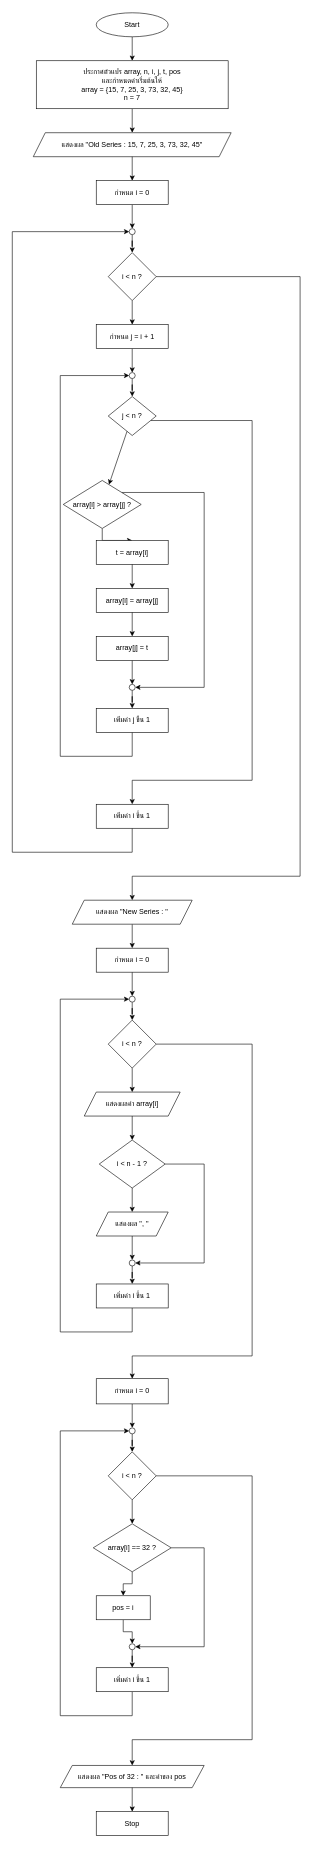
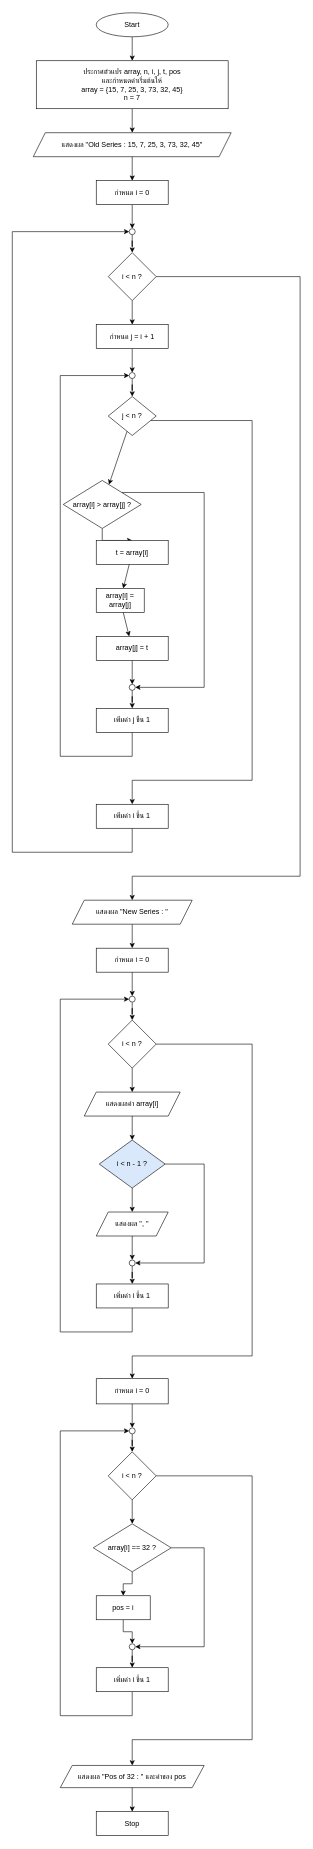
  <mxCell id="0" />
  <mxCell id="1" parent="0" />
  <mxCell id="2" value="" style="edgeStyle=orthogonalEdgeStyle;rounded=0;orthogonalLoop=1;jettySize=auto;html=1;" edge="1" parent="1" source="3" target="61"><mxGeometry relative="1" as="geometry" /></mxCell>
  <mxCell id="3" value="Start" style="ellipse;whiteSpace=wrap;html=1;" vertex="1" parent="1"><mxGeometry x="160" width="120" height="40" as="geometry" y="20" /></mxCell>
  <mxCell id="4" value="แสดงผล &quot;Old Series : 15, 7, 25, 3, 73, 32, 45&quot;" style="shape=parallelogram;perimeter=parallelogramPerimeter;whiteSpace=wrap;html=1;fixedSize=1;" vertex="1" parent="1"><mxGeometry x="55" y="220" width="330" height="40" as="geometry" /></mxCell>
  <mxCell id="5" value="" style="endArrow=classic;html=1;rounded=0;" edge="1" parent="1" source="4" target="7"><mxGeometry width="50" height="50" relative="1" as="geometry"><mxPoint x="220" y="400" as="sourcePoint" /><mxPoint x="270" y="350" as="targetPoint" /></mxGeometry></mxCell>
  <mxCell id="6" value="" style="edgeStyle=orthogonalEdgeStyle;rounded=0;orthogonalLoop=1;jettySize=auto;html=1;" edge="1" parent="1" source="7" target="67"><mxGeometry relative="1" as="geometry" /></mxCell>
  <mxCell id="7" value="กำหนด i = 0" style="rounded=0;whiteSpace=wrap;html=1;" vertex="1" parent="1"><mxGeometry x="160" y="300" width="120" height="40" as="geometry" /></mxCell>
  <mxCell id="8" value="" style="edgeStyle=orthogonalEdgeStyle;rounded=0;orthogonalLoop=1;jettySize=auto;html=1;" edge="1" parent="1" source="10" target="12"><mxGeometry relative="1" as="geometry" /></mxCell>
  <mxCell id="9" style="edgeStyle=orthogonalEdgeStyle;rounded=0;orthogonalLoop=1;jettySize=auto;html=1;entryX=0.5;entryY=0;entryDx=0;entryDy=0;" edge="1" parent="1" source="10" target="30"><mxGeometry relative="1" as="geometry"><Array as="points"><mxPoint x="500" y="460" /><mxPoint x="500" y="1460" /><mxPoint x="220" y="1460" /></Array></mxGeometry></mxCell>
  <mxCell id="10" value="i &amp;lt; n ?" style="rhombus;whiteSpace=wrap;html=1;" vertex="1" parent="1"><mxGeometry x="180" y="420" width="80" height="80" as="geometry" /></mxCell>
  <mxCell id="11" value="" style="edgeStyle=orthogonalEdgeStyle;rounded=0;orthogonalLoop=1;jettySize=auto;html=1;" edge="1" parent="1" source="12" target="65"><mxGeometry relative="1" as="geometry" /></mxCell>
  <mxCell id="12" value="กำหนด j = i + 1" style="rounded=0;whiteSpace=wrap;html=1;" vertex="1" parent="1"><mxGeometry x="160" y="540" width="120" height="40" as="geometry" /></mxCell>
  <mxCell id="13" style="edgeStyle=orthogonalEdgeStyle;rounded=0;orthogonalLoop=1;jettySize=auto;html=1;entryX=0.5;entryY=0;entryDx=0;entryDy=0;" edge="1" parent="1" source="14" target="28"><mxGeometry relative="1" as="geometry"><mxPoint x="380" y="1270" as="targetPoint" /><Array as="points"><mxPoint x="420" y="700" /><mxPoint x="420" y="1300" /><mxPoint x="220" y="1300" /></Array></mxGeometry></mxCell>
  <mxCell id="14" value="j &amp;lt; n ?" style="rhombus;whiteSpace=wrap;html=1;" vertex="1" parent="1"><mxGeometry x="180" y="660" width="80" height="65" as="geometry" /></mxCell>
  <mxCell id="15" value="" style="endArrow=classic;html=1;rounded=0;" edge="1" parent="1" source="14" target="18"><mxGeometry width="50" height="50" relative="1" as="geometry"><mxPoint x="245" y="840" as="sourcePoint" /><mxPoint x="245" y="860" as="targetPoint" /></mxGeometry></mxCell>
  <mxCell id="16" style="edgeStyle=orthogonalEdgeStyle;rounded=0;orthogonalLoop=1;jettySize=auto;html=1;entryX=0.5;entryY=0;entryDx=0;entryDy=0;" edge="1" parent="1" source="18" target="19"><mxGeometry relative="1" as="geometry" /></mxCell>
  <mxCell id="17" style="edgeStyle=orthogonalEdgeStyle;rounded=0;orthogonalLoop=1;jettySize=auto;html=1;entryX=1;entryY=0.5;entryDx=0;entryDy=0;" edge="1" parent="1" source="18" target="63"><mxGeometry relative="1" as="geometry"><mxPoint x="340" y="1140" as="targetPoint" /><Array as="points"><mxPoint x="340" y="820" /><mxPoint x="340" y="1145" /></Array></mxGeometry></mxCell>
  <mxCell id="18" value="array[i] &amp;gt; array[j] ?" style="rhombus;whiteSpace=wrap;html=1;" vertex="1" parent="1"><mxGeometry x="105" y="800" width="130" height="80" as="geometry" /></mxCell>
  <mxCell id="19" value="t = array[i]" style="rounded=0;whiteSpace=wrap;html=1;" vertex="1" parent="1"><mxGeometry x="160" y="900" width="120" height="40" as="geometry" /></mxCell>
  <mxCell id="20" value="" style="endArrow=classic;html=1;rounded=0;" edge="1" parent="1" source="19" target="21"><mxGeometry width="50" height="50" relative="1" as="geometry"><mxPoint x="220" y="1060" as="sourcePoint" /><mxPoint x="270" y="1010" as="targetPoint" /></mxGeometry></mxCell>
- <mxCell id="21" value="array[i] = array[j]" style="rounded=0;whiteSpace=wrap;html=1;" vertex="1" parent="1"><mxGeometry x="160" y="980" width="120" height="40" as="geometry" /></mxCell>
+ <mxCell id="21" value="array[i] = array[j]" style="rounded=0;whiteSpace=wrap;html=1;" vertex="1" parent="1"><mxGeometry x="160" y="980" width="80" height="40" as="geometry" /></mxCell>
  <mxCell id="22" value="" style="endArrow=classic;html=1;rounded=0;" edge="1" parent="1" source="21" target="24"><mxGeometry width="50" height="50" relative="1" as="geometry"><mxPoint x="220" y="1160" as="sourcePoint" /><mxPoint x="270" y="1110" as="targetPoint" /></mxGeometry></mxCell>
  <mxCell id="23" value="" style="edgeStyle=orthogonalEdgeStyle;rounded=0;orthogonalLoop=1;jettySize=auto;html=1;" edge="1" parent="1" source="24" target="63"><mxGeometry relative="1" as="geometry" /></mxCell>
  <mxCell id="24" value="array[j] = t" style="rounded=0;whiteSpace=wrap;html=1;" vertex="1" parent="1"><mxGeometry x="160" y="1060" width="120" height="40" as="geometry" /></mxCell>
  <mxCell id="25" style="edgeStyle=orthogonalEdgeStyle;rounded=0;orthogonalLoop=1;jettySize=auto;html=1;entryX=0;entryY=0.5;entryDx=0;entryDy=0;" edge="1" parent="1" source="26" target="65"><mxGeometry relative="1" as="geometry"><Array as="points"><mxPoint x="220" y="1260" /><mxPoint x="100" y="1260" /><mxPoint x="100" y="625" /></Array></mxGeometry></mxCell>
  <mxCell id="26" value="เพิ่มค่า j ขึ้น 1" style="rounded=0;whiteSpace=wrap;html=1;" vertex="1" parent="1"><mxGeometry x="160" y="1180" width="120" height="40" as="geometry" /></mxCell>
  <mxCell id="27" style="edgeStyle=orthogonalEdgeStyle;rounded=0;orthogonalLoop=1;jettySize=auto;html=1;entryX=0;entryY=0.5;entryDx=0;entryDy=0;" edge="1" parent="1" source="28" target="67"><mxGeometry relative="1" as="geometry"><Array as="points"><mxPoint x="220" y="1420" /><mxPoint x="20" y="1420" /><mxPoint x="20" y="385" /></Array></mxGeometry></mxCell>
  <mxCell id="28" value="เพิ่มค่า i ขึ้น 1" style="whiteSpace=wrap;html=1;rounded=0;" vertex="1" parent="1"><mxGeometry x="160" y="1340" width="120" height="40" as="geometry" /></mxCell>
  <mxCell id="29" value="" style="edgeStyle=orthogonalEdgeStyle;rounded=0;orthogonalLoop=1;jettySize=auto;html=1;" edge="1" parent="1" source="30" target="32"><mxGeometry relative="1" as="geometry" /></mxCell>
  <mxCell id="30" value="แสดงผล &quot;New Series : &quot;" style="shape=parallelogram;perimeter=parallelogramPerimeter;whiteSpace=wrap;html=1;fixedSize=1;" vertex="1" parent="1"><mxGeometry x="120" y="1500" width="200" height="40" as="geometry" /></mxCell>
  <mxCell id="31" value="" style="edgeStyle=orthogonalEdgeStyle;rounded=0;orthogonalLoop=1;jettySize=auto;html=1;" edge="1" parent="1" source="32" target="69"><mxGeometry relative="1" as="geometry" /></mxCell>
  <mxCell id="32" value="กำหนด i = 0" style="rounded=0;whiteSpace=wrap;html=1;" vertex="1" parent="1"><mxGeometry x="160" y="1580" width="120" height="40" as="geometry" /></mxCell>
  <mxCell id="33" style="edgeStyle=orthogonalEdgeStyle;rounded=0;orthogonalLoop=1;jettySize=auto;html=1;entryX=0.5;entryY=0;entryDx=0;entryDy=0;" edge="1" parent="1" source="34" target="46"><mxGeometry relative="1" as="geometry"><mxPoint x="500" y="1740" as="targetPoint" /><Array as="points"><mxPoint x="420" y="1740" /><mxPoint x="420" y="2260" /><mxPoint x="220" y="2260" /></Array></mxGeometry></mxCell>
  <mxCell id="34" value="i &amp;lt; n ?" style="rhombus;whiteSpace=wrap;html=1;" vertex="1" parent="1"><mxGeometry x="180" y="1700" width="80" height="80" as="geometry" /></mxCell>
  <mxCell id="35" value="" style="endArrow=classic;html=1;rounded=0;" edge="1" parent="1" source="34" target="36"><mxGeometry width="50" height="50" relative="1" as="geometry"><mxPoint x="510" y="1820" as="sourcePoint" /><mxPoint x="510" y="1840" as="targetPoint" /></mxGeometry></mxCell>
  <mxCell id="36" value="แสดงผลค่า array[i]" style="shape=parallelogram;perimeter=parallelogramPerimeter;whiteSpace=wrap;html=1;fixedSize=1;" vertex="1" parent="1"><mxGeometry x="140" y="1820" width="160" height="40" as="geometry" /></mxCell>
  <mxCell id="37" value="" style="endArrow=classic;html=1;rounded=0;" edge="1" parent="1" source="36" target="39"><mxGeometry width="50" height="50" relative="1" as="geometry"><mxPoint x="480" y="1930" as="sourcePoint" /><mxPoint x="530" y="1880" as="targetPoint" /></mxGeometry></mxCell>
  <mxCell id="38" style="edgeStyle=orthogonalEdgeStyle;rounded=0;orthogonalLoop=1;jettySize=auto;html=1;entryX=1;entryY=0.5;entryDx=0;entryDy=0;" edge="1" parent="1" source="39" target="71"><mxGeometry relative="1" as="geometry"><Array as="points"><mxPoint x="340" y="1940" /><mxPoint x="340" y="2105" /></Array></mxGeometry></mxCell>
- <mxCell id="39" value="i &amp;lt; n - 1 ?" style="rhombus;whiteSpace=wrap;html=1;" vertex="1" parent="1"><mxGeometry x="165" y="1900" width="110" height="80" as="geometry" /></mxCell>
+ <mxCell id="39" value="i &amp;lt; n - 1 ?" style="rhombus;whiteSpace=wrap;html=1;fillColor=#dae8fc;" vertex="1" parent="1"><mxGeometry x="165" y="1900" width="110" height="80" as="geometry" /></mxCell>
  <mxCell id="40" value="" style="endArrow=classic;html=1;rounded=0;" edge="1" parent="1" source="39" target="42"><mxGeometry width="50" height="50" relative="1" as="geometry"><mxPoint x="510" y="2040" as="sourcePoint" /><mxPoint x="510" y="2060" as="targetPoint" /></mxGeometry></mxCell>
  <mxCell id="41" value="" style="edgeStyle=orthogonalEdgeStyle;rounded=0;orthogonalLoop=1;jettySize=auto;html=1;" edge="1" parent="1" source="42" target="71"><mxGeometry relative="1" as="geometry" /></mxCell>
  <mxCell id="42" value="แสดงผล &quot;, &quot;" style="shape=parallelogram;perimeter=parallelogramPerimeter;whiteSpace=wrap;html=1;fixedSize=1;" vertex="1" parent="1"><mxGeometry x="160" y="2020" width="120" height="40" as="geometry" /></mxCell>
  <mxCell id="43" style="edgeStyle=orthogonalEdgeStyle;rounded=0;orthogonalLoop=1;jettySize=auto;html=1;entryX=0;entryY=0.5;entryDx=0;entryDy=0;" edge="1" parent="1" source="44" target="69"><mxGeometry relative="1" as="geometry"><Array as="points"><mxPoint x="220" y="2220" /><mxPoint x="100" y="2220" /><mxPoint x="100" y="1665" /></Array></mxGeometry></mxCell>
  <mxCell id="44" value="เพิ่มค่า i ขึ้น 1" style="rounded=0;whiteSpace=wrap;html=1;" vertex="1" parent="1"><mxGeometry x="160" y="2140" width="120" height="40" as="geometry" /></mxCell>
  <mxCell id="45" value="" style="edgeStyle=orthogonalEdgeStyle;rounded=0;orthogonalLoop=1;jettySize=auto;html=1;" edge="1" parent="1" source="46" target="73"><mxGeometry relative="1" as="geometry" /></mxCell>
  <mxCell id="46" value="กำหนด i = 0" style="rounded=0;whiteSpace=wrap;html=1;" vertex="1" parent="1"><mxGeometry x="160" y="2298" width="120" height="42" as="geometry" /></mxCell>
  <mxCell id="47" style="edgeStyle=orthogonalEdgeStyle;rounded=0;orthogonalLoop=1;jettySize=auto;html=1;" edge="1" parent="1" source="48" target="57"><mxGeometry relative="1" as="geometry"><Array as="points"><mxPoint x="420" y="2460" /><mxPoint x="420" y="2900" /><mxPoint x="220" y="2900" /></Array></mxGeometry></mxCell>
  <mxCell id="48" value="i &amp;lt; n ?" style="rhombus;whiteSpace=wrap;html=1;" vertex="1" parent="1"><mxGeometry x="180" y="2420" width="80" height="80" as="geometry" /></mxCell>
  <mxCell id="49" value="" style="endArrow=classic;html=1;rounded=0;" edge="1" parent="1" source="48" target="52"><mxGeometry width="50" height="50" relative="1" as="geometry"><mxPoint x="1060" y="2620" as="sourcePoint" /><mxPoint x="1060" y="2600" as="targetPoint" /></mxGeometry></mxCell>
  <mxCell id="50" value="" style="edgeStyle=orthogonalEdgeStyle;rounded=0;orthogonalLoop=1;jettySize=auto;html=1;" edge="1" parent="1" source="52" target="54"><mxGeometry relative="1" as="geometry" /></mxCell>
  <mxCell id="51" style="edgeStyle=orthogonalEdgeStyle;rounded=0;orthogonalLoop=1;jettySize=auto;html=1;entryX=1;entryY=0.5;entryDx=0;entryDy=0;" edge="1" parent="1" source="52" target="75"><mxGeometry relative="1" as="geometry"><Array as="points"><mxPoint x="340" y="2580" /><mxPoint x="340" y="2745" /></Array></mxGeometry></mxCell>
  <mxCell id="52" value="array[i] == 32 ?" style="rhombus;whiteSpace=wrap;html=1;" vertex="1" parent="1"><mxGeometry x="155" y="2540" width="130" height="80" as="geometry" /></mxCell>
  <mxCell id="53" value="" style="edgeStyle=orthogonalEdgeStyle;rounded=0;orthogonalLoop=1;jettySize=auto;html=1;" edge="1" parent="1" source="54" target="75"><mxGeometry relative="1" as="geometry" /></mxCell>
  <mxCell id="54" value="pos = i" style="rounded=0;whiteSpace=wrap;html=1;" vertex="1" parent="1"><mxGeometry x="160" y="2660" width="90" height="40" as="geometry" /></mxCell>
  <mxCell id="55" style="edgeStyle=orthogonalEdgeStyle;rounded=0;orthogonalLoop=1;jettySize=auto;html=1;entryX=0;entryY=0.5;entryDx=0;entryDy=0;" edge="1" parent="1" source="56" target="73"><mxGeometry relative="1" as="geometry"><Array as="points"><mxPoint x="220" y="2860" /><mxPoint x="100" y="2860" /><mxPoint x="100" y="2385" /></Array></mxGeometry></mxCell>
  <mxCell id="56" value="เพิ่มค่า i ขึ้น 1" style="rounded=0;whiteSpace=wrap;html=1;" vertex="1" parent="1"><mxGeometry x="160" y="2780" width="120" height="40" as="geometry" /></mxCell>
  <mxCell id="57" value="แสดงผล &quot;Pos of 32 : &quot; และค่าของ pos" style="shape=parallelogram;perimeter=parallelogramPerimeter;whiteSpace=wrap;html=1;fixedSize=1;" vertex="1" parent="1"><mxGeometry x="100" y="2943" width="240" height="37" as="geometry" /></mxCell>
  <mxCell id="58" value="" style="endArrow=classic;html=1;rounded=0;" edge="1" parent="1" source="57" target="59"><mxGeometry width="50" height="50" relative="1" as="geometry"><mxPoint x="955" y="2733" as="sourcePoint" /><mxPoint x="1005" y="2683" as="targetPoint" /></mxGeometry></mxCell>
  <mxCell id="59" value="Stop" style="whiteSpace=wrap;html=1;rounded=0;" vertex="1" parent="1"><mxGeometry x="160" y="3020" width="120" height="40" as="geometry" /></mxCell>
  <mxCell id="60" value="" style="edgeStyle=orthogonalEdgeStyle;rounded=0;orthogonalLoop=1;jettySize=auto;html=1;" edge="1" parent="1" source="61" target="4"><mxGeometry relative="1" as="geometry" /></mxCell>
  <mxCell id="61" value="ประกาศตัวแปร array, n, i, j, t, pos&lt;br&gt;และกำหนดค่าเริ่มต้นให้&lt;br&gt;array = {15, 7, 25, 3, 73, 32, 45}&lt;br&gt;n = 7" style="rounded=0;whiteSpace=wrap;html=1;" vertex="1" parent="1"><mxGeometry x="60" y="100" width="320" height="80" as="geometry" /></mxCell>
  <mxCell id="62" value="" style="edgeStyle=orthogonalEdgeStyle;rounded=0;orthogonalLoop=1;jettySize=auto;html=1;" edge="1" parent="1" source="63" target="26"><mxGeometry relative="1" as="geometry" /></mxCell>
  <mxCell id="63" value="" style="ellipse;whiteSpace=wrap;html=1;aspect=fixed;" vertex="1" parent="1"><mxGeometry x="215" y="1140" width="10" height="10" as="geometry" /></mxCell>
  <mxCell id="64" value="" style="edgeStyle=orthogonalEdgeStyle;rounded=0;orthogonalLoop=1;jettySize=auto;html=1;" edge="1" parent="1" source="65" target="14"><mxGeometry relative="1" as="geometry" /></mxCell>
  <mxCell id="65" value="" style="ellipse;whiteSpace=wrap;html=1;aspect=fixed;" vertex="1" parent="1"><mxGeometry x="215" y="620" width="10" height="10" as="geometry" /></mxCell>
  <mxCell id="66" value="" style="edgeStyle=orthogonalEdgeStyle;rounded=0;orthogonalLoop=1;jettySize=auto;html=1;" edge="1" parent="1" source="67" target="10"><mxGeometry relative="1" as="geometry" /></mxCell>
  <mxCell id="67" value="" style="ellipse;whiteSpace=wrap;html=1;aspect=fixed;" vertex="1" parent="1"><mxGeometry x="215" y="380" width="10" height="10" as="geometry" /></mxCell>
  <mxCell id="68" value="" style="edgeStyle=orthogonalEdgeStyle;rounded=0;orthogonalLoop=1;jettySize=auto;html=1;" edge="1" parent="1" source="69" target="34"><mxGeometry relative="1" as="geometry" /></mxCell>
  <mxCell id="69" value="" style="ellipse;whiteSpace=wrap;html=1;aspect=fixed;" vertex="1" parent="1"><mxGeometry x="215" y="1660" width="10" height="10" as="geometry" /></mxCell>
  <mxCell id="70" value="" style="edgeStyle=orthogonalEdgeStyle;rounded=0;orthogonalLoop=1;jettySize=auto;html=1;" edge="1" parent="1" source="71" target="44"><mxGeometry relative="1" as="geometry" /></mxCell>
  <mxCell id="71" value="" style="ellipse;whiteSpace=wrap;html=1;aspect=fixed;" vertex="1" parent="1"><mxGeometry x="215" y="2100" width="10" height="10" as="geometry" /></mxCell>
  <mxCell id="72" value="" style="edgeStyle=orthogonalEdgeStyle;rounded=0;orthogonalLoop=1;jettySize=auto;html=1;" edge="1" parent="1" source="73" target="48"><mxGeometry relative="1" as="geometry" /></mxCell>
  <mxCell id="73" value="" style="ellipse;whiteSpace=wrap;html=1;aspect=fixed;" vertex="1" parent="1"><mxGeometry x="215" y="2380" width="10" height="10" as="geometry" /></mxCell>
  <mxCell id="74" value="" style="edgeStyle=orthogonalEdgeStyle;rounded=0;orthogonalLoop=1;jettySize=auto;html=1;" edge="1" parent="1" source="75" target="56"><mxGeometry relative="1" as="geometry" /></mxCell>
  <mxCell id="75" value="" style="ellipse;whiteSpace=wrap;html=1;aspect=fixed;" vertex="1" parent="1"><mxGeometry x="215" y="2740" width="10" height="10" as="geometry" /></mxCell>
